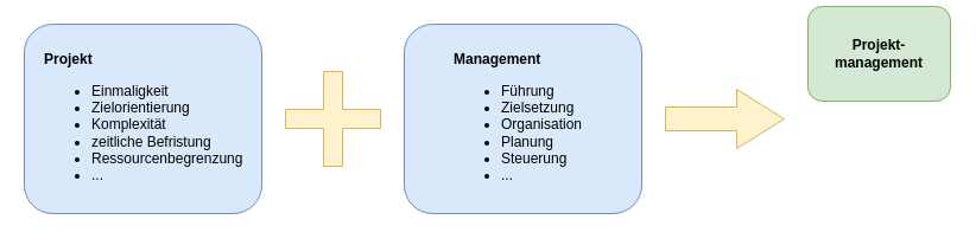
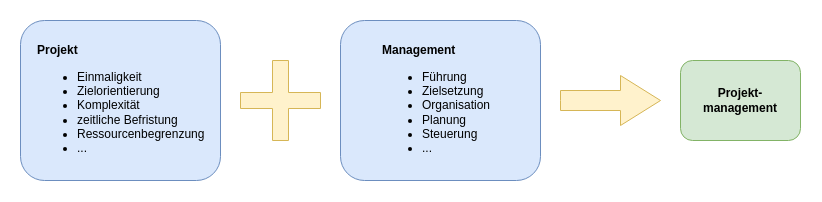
  <mxCell id="0" />
  <mxCell id="1" parent="0" />
  <mxCell id="2" value="&lt;div&gt;&lt;b&gt;Projekt&lt;/b&gt;&lt;/div&gt;&lt;div&gt;&lt;ul&gt;&lt;li&gt;Einmaligkeit&lt;/li&gt;&lt;li&gt;Zielorientierung&lt;/li&gt;&lt;li&gt;Komplexität&lt;/li&gt;&lt;li&gt;zeitliche Befristung&lt;/li&gt;&lt;li&gt;Ressourcenbegrenzung&lt;/li&gt;&lt;li&gt;...&lt;/li&gt;&lt;/ul&gt;&lt;/div&gt;" style="rounded=1;whiteSpace=wrap;html=1;align=left;spacingLeft=15;spacingTop=9;fillColor=#dae8fc;strokeColor=#6c8ebf;" parent="1" vertex="1"><mxGeometry x="20" y="20" width="200" height="160" as="geometry" /></mxCell>
  <mxCell id="3" value="&lt;div&gt;&lt;b&gt;Management&lt;/b&gt;&lt;/div&gt;&lt;div&gt;&lt;ul&gt;&lt;li&gt;Führung&lt;/li&gt;&lt;li&gt;Zielsetzung&lt;/li&gt;&lt;li&gt;Organisation&lt;/li&gt;&lt;li&gt;Planung&lt;/li&gt;&lt;li&gt;Steuerung&lt;/li&gt;&lt;li&gt;...&lt;/li&gt;&lt;/ul&gt;&lt;/div&gt;" style="rounded=1;whiteSpace=wrap;html=1;align=left;spacingLeft=40;spacingTop=9;fillColor=#dae8fc;strokeColor=#6c8ebf;" parent="1" vertex="1"><mxGeometry x="340" y="20" width="200" height="160" as="geometry" /></mxCell>
  <mxCell id="4" value="" style="shape=cross;whiteSpace=wrap;html=1;align=left;fillColor=#fff2cc;strokeColor=#d6b656;" parent="1" vertex="1"><mxGeometry x="240" y="60" width="80" height="80" as="geometry" /></mxCell>
  <mxCell id="5" value="" style="html=1;shadow=0;dashed=0;align=center;verticalAlign=middle;shape=mxgraph.arrows2.arrow;dy=0.6;dx=40;notch=0;fillColor=#fff2cc;strokeColor=#d6b656;" parent="1" vertex="1"><mxGeometry x="560" y="75" width="100" height="50" as="geometry" /></mxCell>
- <mxCell id="6" value="Projekt-&lt;br&gt;management" style="text;html=1;fillColor=#d5e8d4;align=center;verticalAlign=middle;whiteSpace=wrap;rounded=1;strokeColor=#82b366;fontStyle=1" parent="1" vertex="1"><mxGeometry x="680" y="5" width="120" height="80" as="geometry" /></mxCell>
+ <mxCell id="6" value="Projekt-&lt;br&gt;management" style="text;html=1;fillColor=#d5e8d4;align=center;verticalAlign=middle;whiteSpace=wrap;rounded=1;strokeColor=#82b366;fontStyle=1" parent="1" vertex="1"><mxGeometry x="680" y="60" width="120" height="80" as="geometry" /></mxCell>
